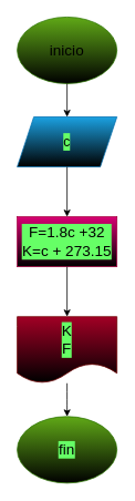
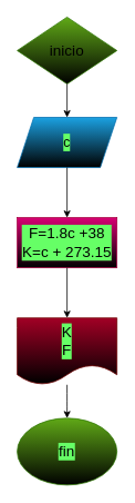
  <mxCell id="0" />
  <mxCell id="1" parent="0" />
- <mxCell id="2" value="&lt;font color=&quot;#000000&quot; style=&quot;font-size: 18px;&quot;&gt;inicio&lt;/font&gt;" style="ellipse;whiteSpace=wrap;html=1;fillColor=#60a917;fontColor=#ffffff;strokeColor=#2D7600;gradientColor=default;" vertex="1" parent="1"><mxGeometry x="20" y="20" width="120" height="80" as="geometry" /></mxCell>
+ <mxCell id="2" value="&lt;font color=&quot;#000000&quot; style=&quot;font-size: 18px;&quot;&gt;inicio&lt;/font&gt;" style="rhombus;whiteSpace=wrap;html=1;fillColor=#60a917;fontColor=#ffffff;strokeColor=#2D7600;gradientColor=default;" vertex="1" parent="1"><mxGeometry x="20" y="20" width="120" height="80" as="geometry" /></mxCell>
  <mxCell id="3" value="" style="endArrow=classic;html=1;fontSize=18;fontColor=#000000;exitX=0.5;exitY=1;exitDx=0;exitDy=0;" edge="1" parent="1" source="2"><mxGeometry width="50" height="50" relative="1" as="geometry"><mxPoint x="80" y="220" as="sourcePoint" /><mxPoint x="80" y="140" as="targetPoint" /></mxGeometry></mxCell>
  <mxCell id="4" value="&lt;div style=&quot;text-align: left;&quot;&gt;&lt;font color=&quot;#000000&quot; size=&quot;3&quot;&gt;c&lt;/font&gt;&lt;/div&gt;" style="shape=parallelogram;perimeter=parallelogramPerimeter;whiteSpace=wrap;html=1;fixedSize=1;labelBackgroundColor=#66FF66;fontSize=18;fontColor=#ffffff;fillColor=#1ba1e2;strokeColor=#006EAF;gradientColor=default;" vertex="1" parent="1"><mxGeometry x="20" y="140" width="120" height="60" as="geometry" /></mxCell>
  <mxCell id="5" value="" style="endArrow=classic;html=1;fontSize=18;fontColor=#000000;exitX=0.5;exitY=1;exitDx=0;exitDy=0;" edge="1" parent="1" source="4"><mxGeometry width="50" height="50" relative="1" as="geometry"><mxPoint x="80" y="220" as="sourcePoint" /><mxPoint x="80" y="260" as="targetPoint" /></mxGeometry></mxCell>
- <mxCell id="6" value="&lt;font color=&quot;#000000&quot;&gt;F=1.8c +32&lt;br&gt;K=c + 273.15&lt;br&gt;&lt;/font&gt;" style="rounded=0;whiteSpace=wrap;html=1;labelBackgroundColor=#66FF66;fontSize=18;fontColor=#ffffff;fillColor=#d80073;strokeColor=#A50040;gradientColor=default;" vertex="1" parent="1"><mxGeometry x="20" y="260" width="120" height="60" as="geometry" /></mxCell>
+ <mxCell id="6" value="&lt;font color=&quot;#000000&quot;&gt;F=1.8c +38&lt;br&gt;K=c + 273.15&lt;br&gt;&lt;/font&gt;" style="rounded=0;whiteSpace=wrap;html=1;labelBackgroundColor=#66FF66;fontSize=18;fontColor=#ffffff;fillColor=#d80073;strokeColor=#A50040;gradientColor=default;" vertex="1" parent="1"><mxGeometry x="20" y="260" width="120" height="60" as="geometry" /></mxCell>
  <mxCell id="7" value="" style="endArrow=classic;html=1;fontSize=18;fontColor=#000000;exitX=0.5;exitY=1;exitDx=0;exitDy=0;" edge="1" parent="1" source="6"><mxGeometry width="50" height="50" relative="1" as="geometry"><mxPoint x="80" y="480" as="sourcePoint" /><mxPoint x="80" y="380" as="targetPoint" /></mxGeometry></mxCell>
  <mxCell id="8" value="&lt;font color=&quot;#000000&quot;&gt;K&lt;br&gt;F&lt;br&gt;&lt;/font&gt;" style="shape=document;whiteSpace=wrap;html=1;boundedLbl=1;labelBackgroundColor=#66FF66;fontSize=18;fontColor=#ffffff;fillColor=#a20025;strokeColor=#6F0000;gradientColor=default;" vertex="1" parent="1"><mxGeometry x="20" y="380" width="120" height="80" as="geometry" /></mxCell>
  <mxCell id="9" value="" style="endArrow=classic;html=1;fontSize=18;fontColor=#000000;" edge="1" parent="1" source="8"><mxGeometry width="50" height="50" relative="1" as="geometry"><mxPoint x="90" y="470" as="sourcePoint" /><mxPoint x="80" y="500" as="targetPoint" /><Array as="points"><mxPoint x="80" y="480" /></Array></mxGeometry></mxCell>
  <mxCell id="10" value="&lt;font color=&quot;#000000&quot;&gt;fin&lt;br&gt;&lt;/font&gt;" style="ellipse;whiteSpace=wrap;html=1;labelBackgroundColor=#66FF66;fontSize=18;fontColor=#ffffff;fillColor=#60a917;strokeColor=#2D7600;gradientColor=default;" vertex="1" parent="1"><mxGeometry x="20" y="500" width="120" height="80" as="geometry" /></mxCell>
